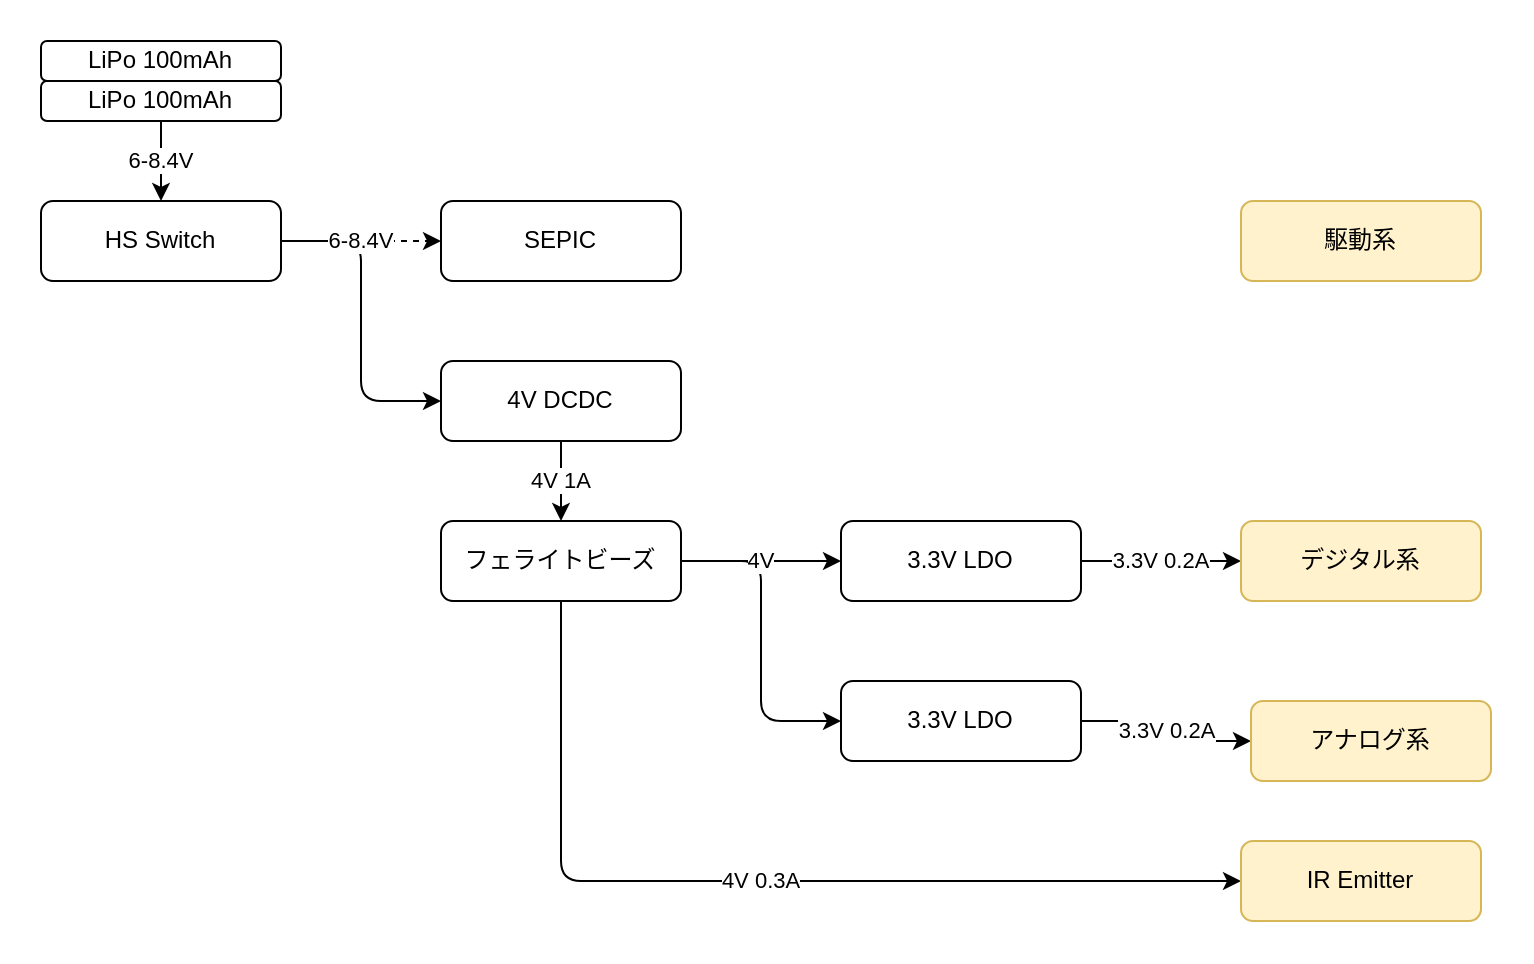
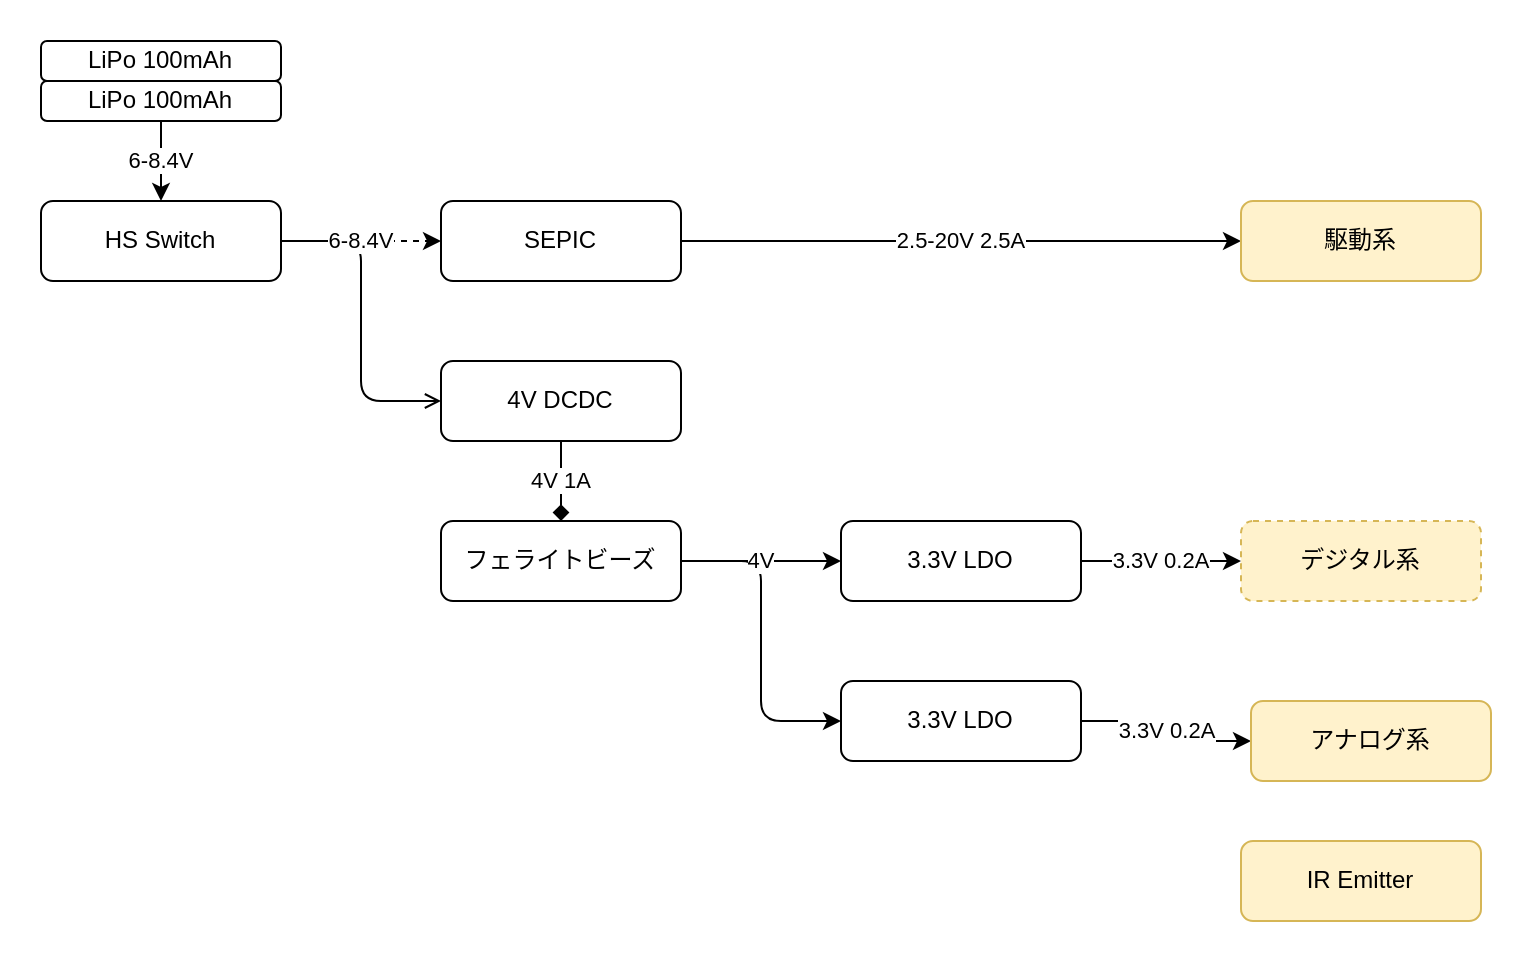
  <mxCell id="0" />
  <mxCell id="1" parent="0" />
- <mxCell id="2" style="edgeStyle=elbowEdgeStyle;html=1;" edge="1" parent="1" source="7" target="12"><mxGeometry relative="1" as="geometry" /></mxCell>
+ <mxCell id="2" style="edgeStyle=elbowEdgeStyle;html=1;endArrow=open;" edge="1" parent="1" source="7" target="12"><mxGeometry relative="1" as="geometry" /></mxCell>
  <mxCell id="3" value="6-8.4V" style="html=1;elbow=vertical;" edge="1" parent="1" source="10" target="7"><mxGeometry relative="1" as="geometry" /></mxCell>
+ <mxCell id="4" value="2.5-20V 2.5A" style="edgeStyle=none;html=1;elbow=vertical;" edge="1" parent="1" source="5" target="13"><mxGeometry relative="1" as="geometry"><mxPoint x="400" y="120" as="targetPoint" /></mxGeometry></mxCell>
  <mxCell id="5" value="SEPIC" style="rounded=1;whiteSpace=wrap;html=1;" vertex="1" parent="1"><mxGeometry x="220" y="100" width="120" height="40" as="geometry" /></mxCell>
  <mxCell id="6" value="6-8.4V" style="edgeStyle=none;html=1;dashed=1;" edge="1" parent="1" source="7" target="5"><mxGeometry relative="1" as="geometry" /></mxCell>
  <mxCell id="7" value="HS Switch" style="rounded=1;whiteSpace=wrap;html=1;" vertex="1" parent="1"><mxGeometry x="20" y="100" width="120" height="40" as="geometry" /></mxCell>
  <mxCell id="8" value="" style="group" vertex="1" connectable="0" parent="1"><mxGeometry x="20" y="20" width="120" height="40" as="geometry" /></mxCell>
  <mxCell id="9" value="LiPo 100mAh" style="rounded=1;whiteSpace=wrap;html=1;" vertex="1" parent="8"><mxGeometry width="120" height="20" as="geometry" /></mxCell>
  <mxCell id="10" value="LiPo 100mAh" style="rounded=1;whiteSpace=wrap;html=1;" vertex="1" parent="8"><mxGeometry y="20" width="120" height="20" as="geometry" /></mxCell>
- <mxCell id="11" value="4V 1A" style="edgeStyle=elbowEdgeStyle;html=1;" edge="1" parent="1" source="12" target="21"><mxGeometry relative="1" as="geometry" /></mxCell>
+ <mxCell id="11" value="4V 1A" style="edgeStyle=elbowEdgeStyle;html=1;endArrow=diamond;" edge="1" parent="1" source="12" target="21"><mxGeometry relative="1" as="geometry" /></mxCell>
  <mxCell id="12" value="4V DCDC" style="rounded=1;whiteSpace=wrap;html=1;" vertex="1" parent="1"><mxGeometry x="220" y="180" width="120" height="40" as="geometry" /></mxCell>
  <mxCell id="13" value="駆動系" style="rounded=1;whiteSpace=wrap;html=1;fillColor=#fff2cc;strokeColor=#d6b656;" vertex="1" parent="1"><mxGeometry x="620" y="100" width="120" height="40" as="geometry" /></mxCell>
  <mxCell id="14" value="3.3V 0.2A" style="edgeStyle=elbowEdgeStyle;html=1;" edge="1" parent="1" source="15" target="22"><mxGeometry relative="1" as="geometry" /></mxCell>
  <mxCell id="15" value="3.3V LDO" style="rounded=1;whiteSpace=wrap;html=1;" vertex="1" parent="1"><mxGeometry x="420" y="260" width="120" height="40" as="geometry" /></mxCell>
  <mxCell id="16" value="3.3V 0.2A" style="edgeStyle=elbowEdgeStyle;html=1;" edge="1" parent="1" source="17" target="23"><mxGeometry relative="1" as="geometry"><mxPoint as="offset" /></mxGeometry></mxCell>
  <mxCell id="17" value="3.3V LDO" style="rounded=1;whiteSpace=wrap;html=1;" vertex="1" parent="1"><mxGeometry x="420" y="340" width="120" height="40" as="geometry" /></mxCell>
  <mxCell id="18" style="edgeStyle=elbowEdgeStyle;html=1;" edge="1" parent="1" source="21" target="17"><mxGeometry relative="1" as="geometry" /></mxCell>
  <mxCell id="19" value="4V" style="edgeStyle=elbowEdgeStyle;html=1;" edge="1" parent="1" source="21" target="15"><mxGeometry relative="1" as="geometry" /></mxCell>
- <mxCell id="20" value="4V 0.3A" style="edgeStyle=elbowEdgeStyle;html=1;entryX=0;entryY=0.5;entryDx=0;entryDy=0;exitX=0.5;exitY=1;exitDx=0;exitDy=0;elbow=vertical;" edge="1" parent="1" source="21" target="24"><mxGeometry relative="1" as="geometry"><Array as="points"><mxPoint x="450" y="440" /></Array></mxGeometry></mxCell>
  <mxCell id="21" value="フェライトビーズ" style="rounded=1;whiteSpace=wrap;html=1;" vertex="1" parent="1"><mxGeometry x="220" y="260" width="120" height="40" as="geometry" /></mxCell>
- <mxCell id="22" value="デジタル系" style="rounded=1;whiteSpace=wrap;html=1;fillColor=#fff2cc;strokeColor=#d6b656;" vertex="1" parent="1"><mxGeometry x="620" y="260" width="120" height="40" as="geometry" /></mxCell>
+ <mxCell id="22" value="デジタル系" style="rounded=1;whiteSpace=wrap;html=1;fillColor=#fff2cc;strokeColor=#d6b656;dashed=1;" vertex="1" parent="1"><mxGeometry x="620" y="260" width="120" height="40" as="geometry" /></mxCell>
  <mxCell id="23" value="アナログ系" style="rounded=1;whiteSpace=wrap;html=1;fillColor=#fff2cc;strokeColor=#d6b656;" vertex="1" parent="1"><mxGeometry x="625" y="350" width="120" height="40" as="geometry" /></mxCell>
  <mxCell id="24" value="IR Emitter" style="rounded=1;whiteSpace=wrap;html=1;fillColor=#fff2cc;strokeColor=#d6b656;" vertex="1" parent="1"><mxGeometry x="620" y="420" width="120" height="40" as="geometry" /></mxCell>
